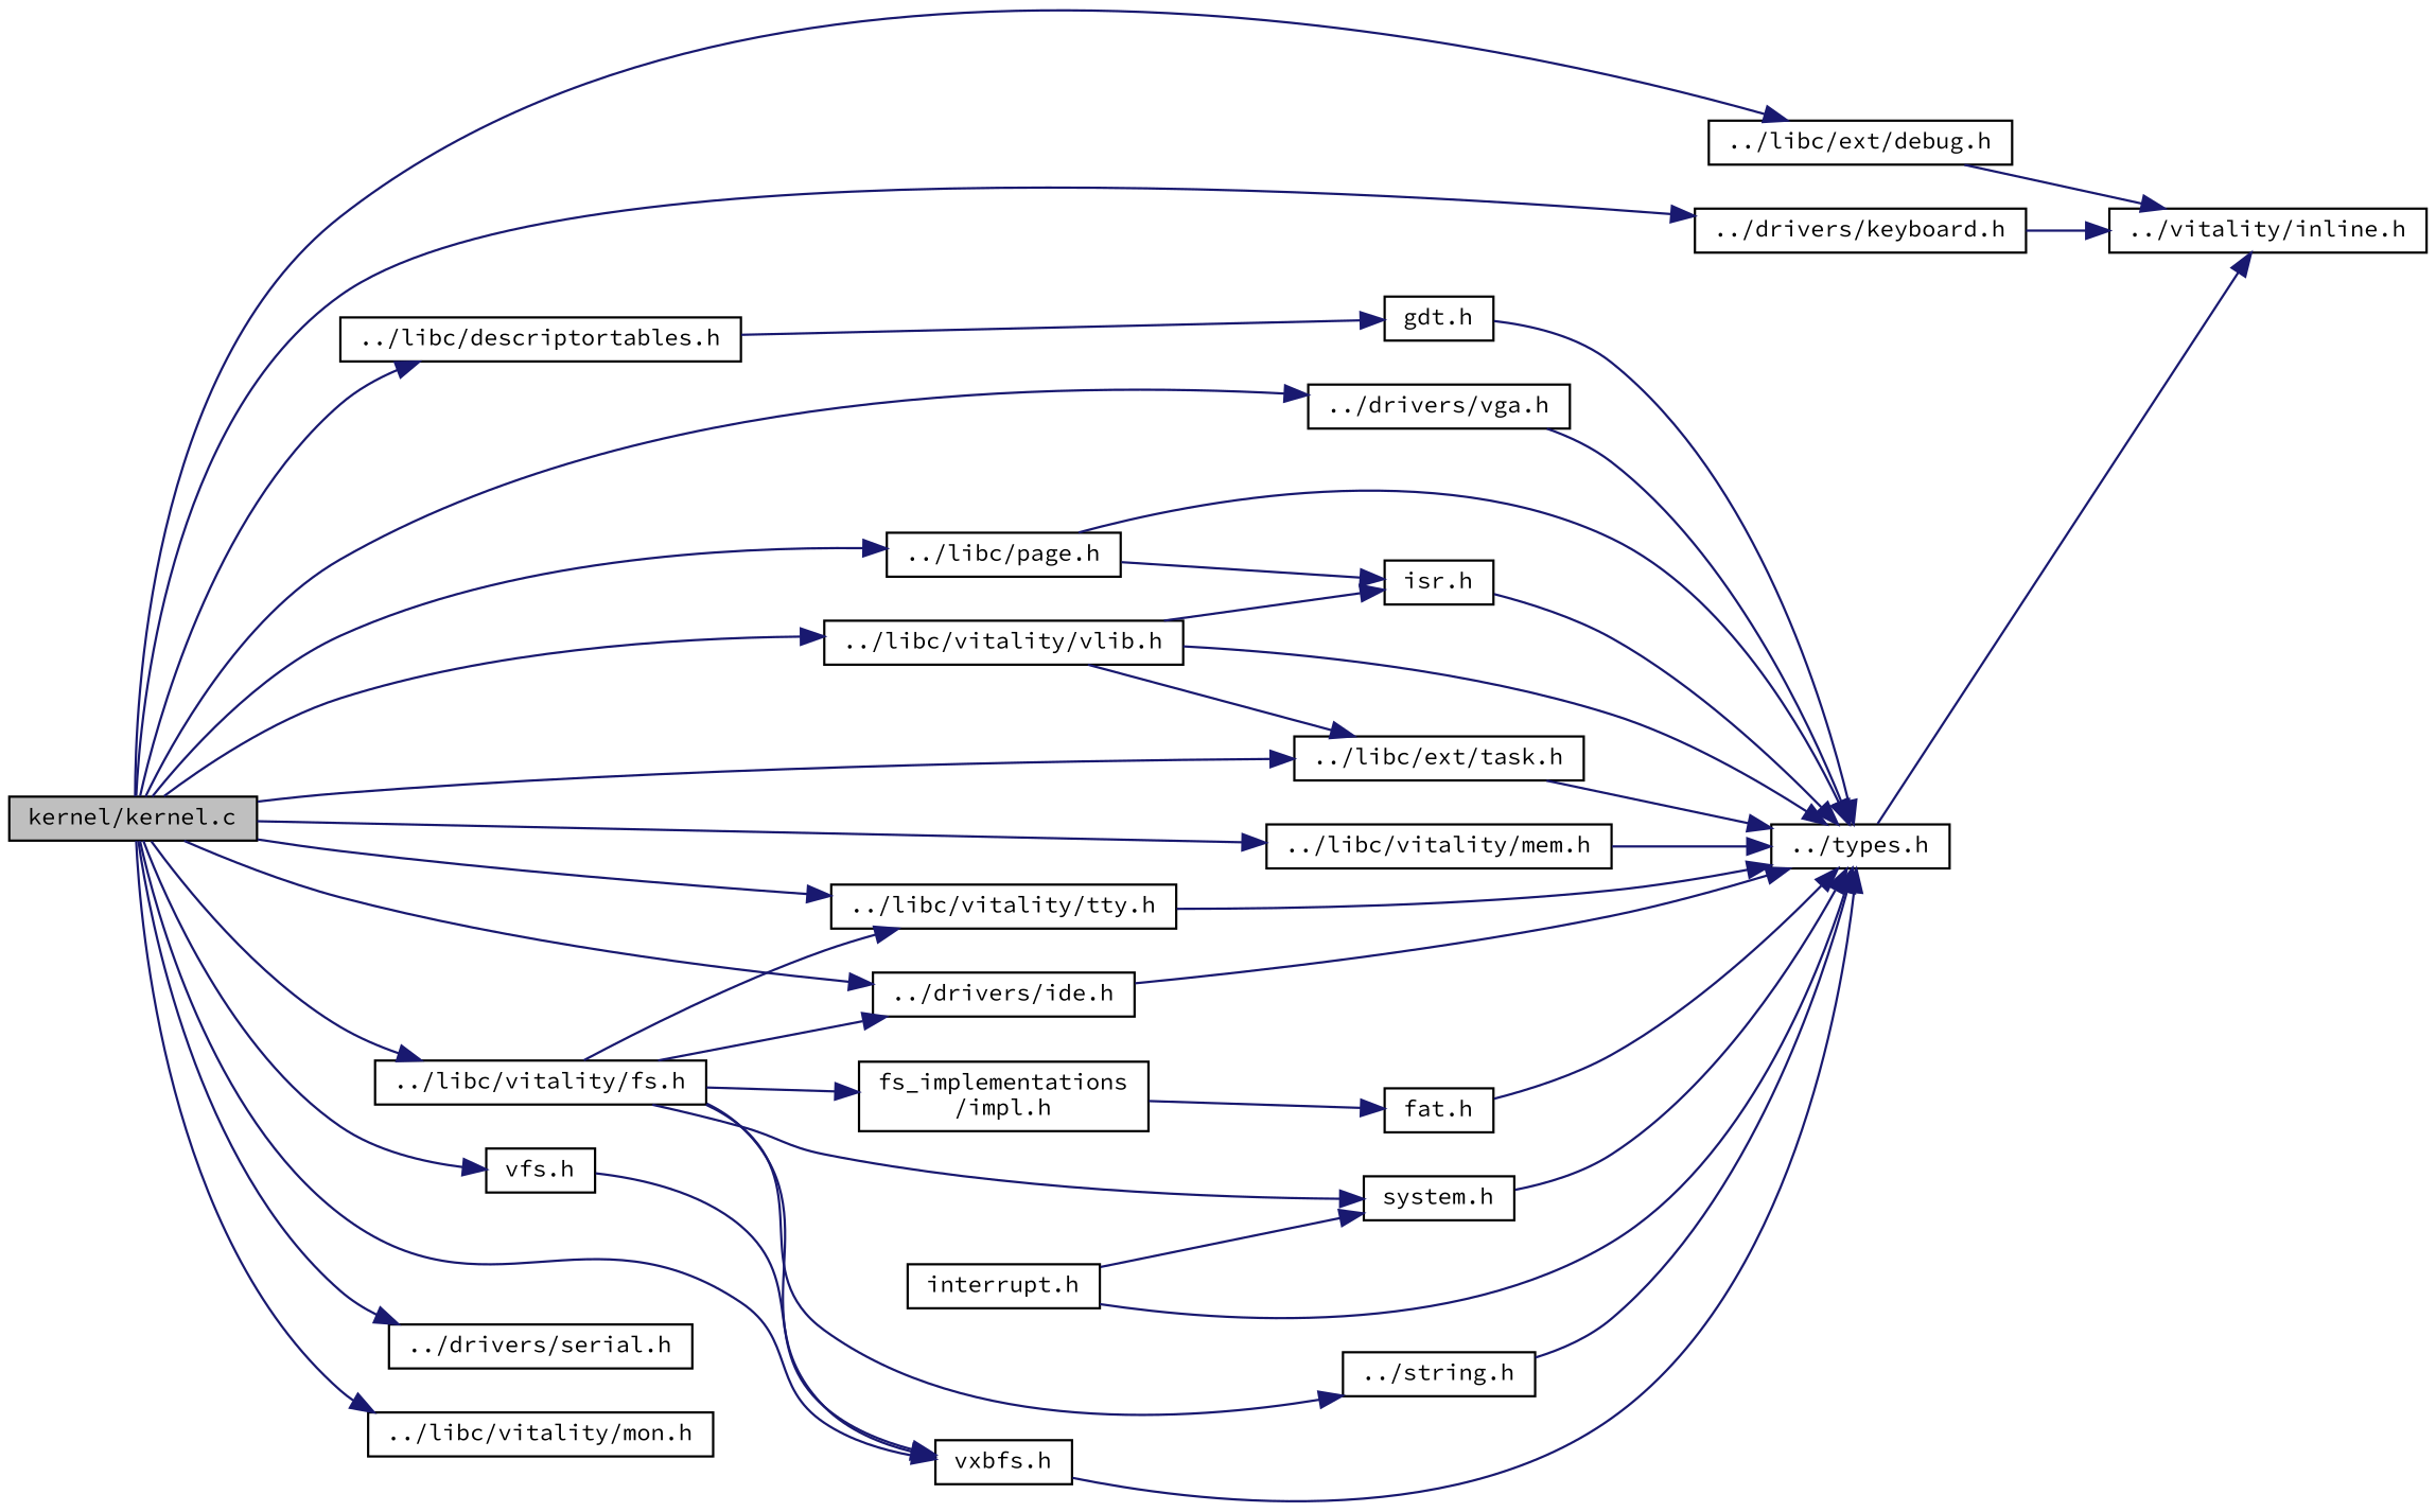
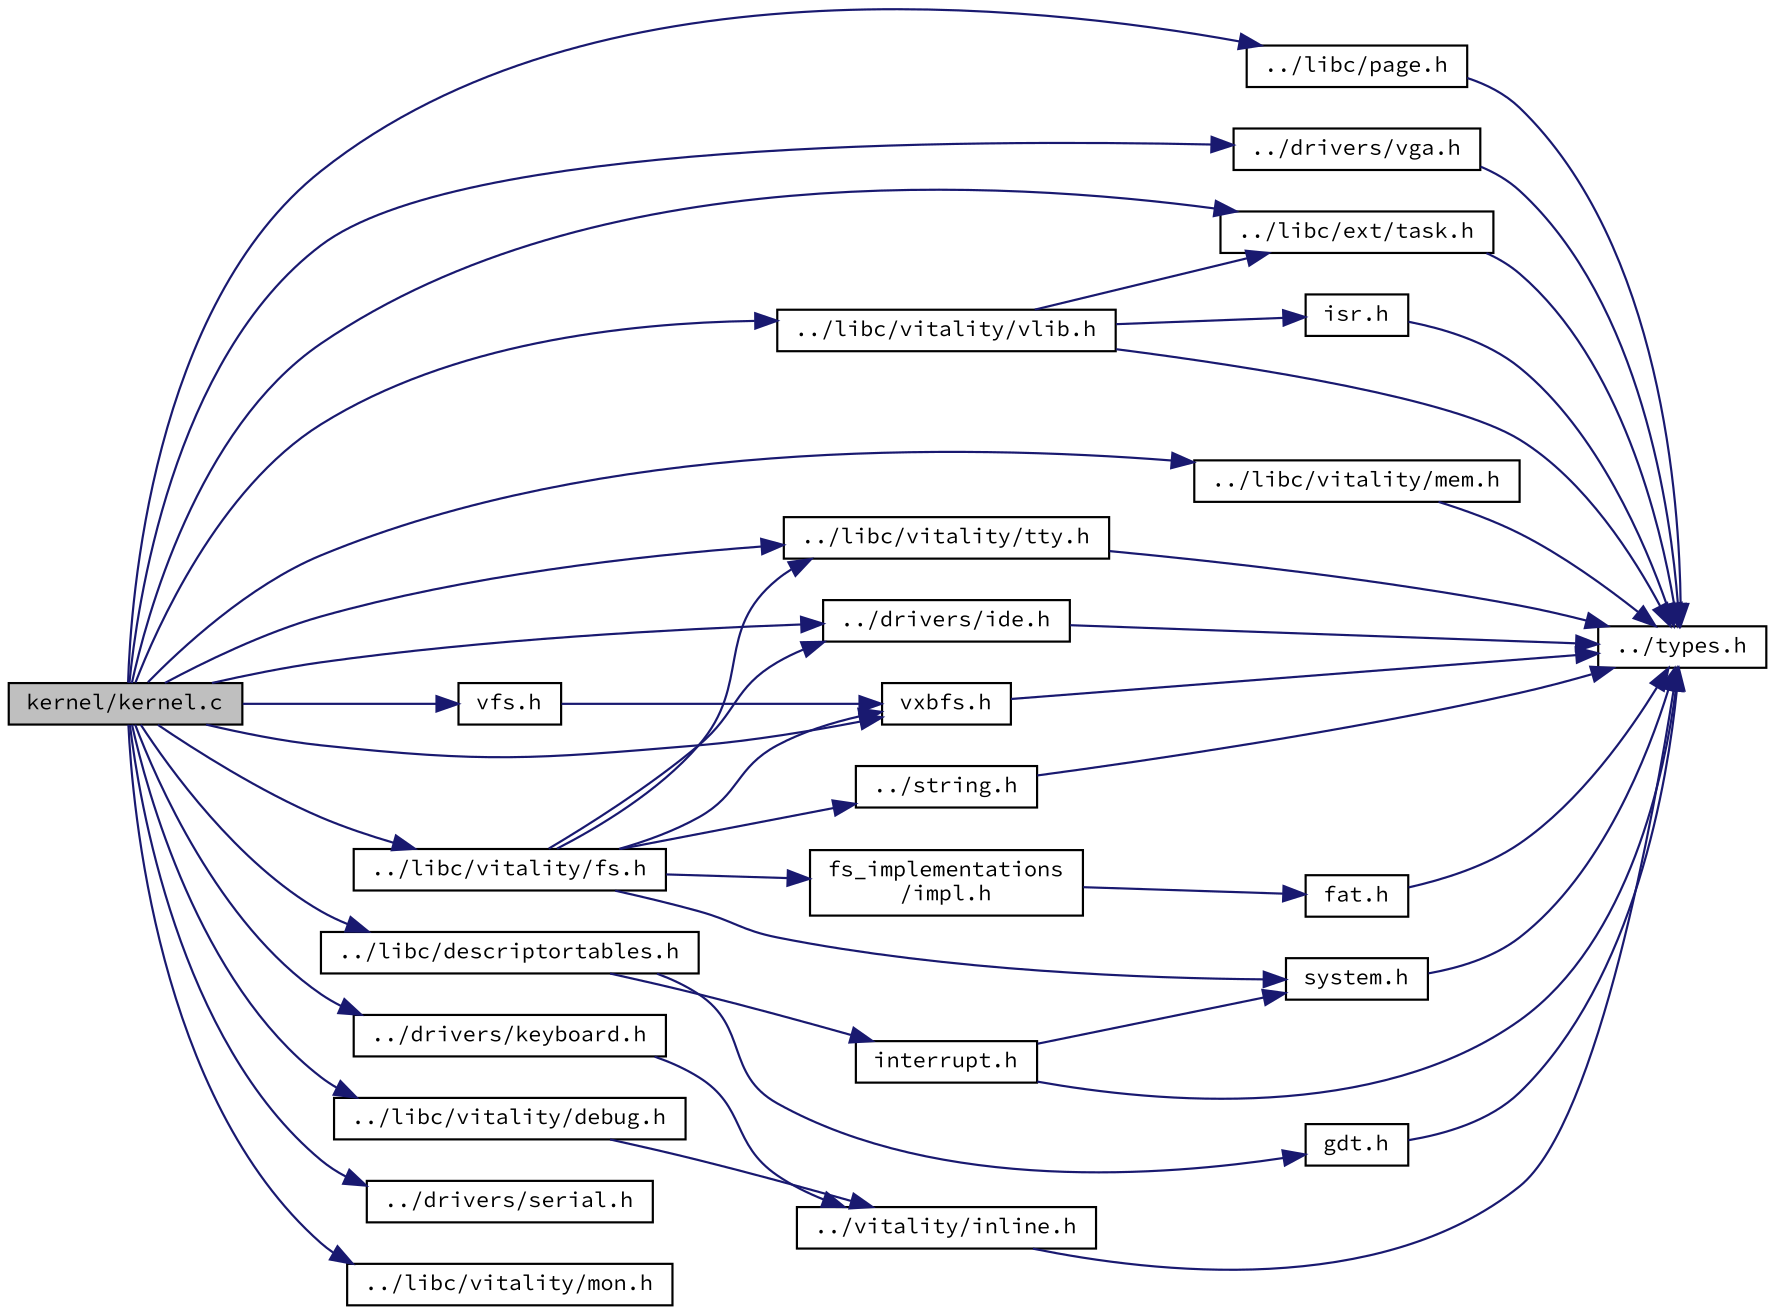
  digraph {
    fontname="Source Code Pro"
    rankdir=LR
    node [color=black fillcolor=white fontname="Source Code Pro" fontsize=10 shape=record style=filled]
    edge [color=midnightblue fontname="Source Code Pro" fontsize=10 labelfontname=Helvetica labelfontsize=10 style=solid]
    n1 [fillcolor=grey75 fontcolor=black height=0.2 label="kernel/kernel.c" width=0.4]
    n2 [height=0.2 label="../libc/vitality/tty.h" width=0.4]
    n3 [height=0.2 label="../libc/descriptortables.h" width=0.4]
    n4 [height=0.2 label="../libc/page.h" width=0.4]
-   n5 [height=0.2 label="../libc/ext/debug.h" width=0.4]
+   n5 [height=0.2 label="../libc/vitality/debug.h" width=0.4]
    n6 [height=0.2 label="../drivers/vga.h" width=0.4]
    n7 [height=0.2 label="../libc/ext/task.h" width=0.4]
    n8 [height=0.2 label="../libc/vitality/mem.h" width=0.4]
    n9 [height=0.2 label="../libc/vitality/vlib.h" width=0.4]
    n10 [height=0.2 label="../drivers/ide.h" width=0.4]
    n11 [height=0.2 label="../libc/vitality/fs.h" width=0.4]
    n12 [height=0.2 label="vxbfs.h" width=0.4]
    n13 [height=0.2 label="vfs.h" width=0.4]
    n14 [height=0.2 label="../drivers/keyboard.h" width=0.4]
    n15 [height=0.2 label="../drivers/serial.h" width=0.4]
    n16 [height=0.2 label="../libc/vitality/mon.h" width=0.4]
    n17 [height=0.2 label="../types.h" width=0.4]
    n18 [height=0.2 label="gdt.h" width=0.4]
    n19 [height=0.2 label="interrupt.h" width=0.4]
    n20 [height=0.2 label="isr.h" width=0.4]
    n21 [height=0.2 label="../vitality/inline.h" width=0.4]
    n22 [height=0.2 label="system.h" width=0.4]
    n23 [height=0.2 label="../string.h" width=0.4]
    n24 [height=0.2 label="fs_implementations\l/impl.h" width=0.4]
    n25 [height=0.2 label="fat.h" width=0.4]
    n1 -> n2
    n1 -> n3
    n1 -> n4
    n1 -> n5
    n1 -> n6
    n1 -> n7
    n1 -> n8
    n1 -> n9
    n1 -> n10
    n1 -> n11
    n1 -> n12
    n1 -> n13
    n1 -> n14
    n1 -> n15
    n1 -> n16
    n2 -> n17
    n3 -> n18
+   n3 -> n19
    n4 -> n17
-   n4 -> n20
    n5 -> n21
    n6 -> n17
    n7 -> n17
    n8 -> n17
    n9 -> n7
    n9 -> n17
    n9 -> n20
    n10 -> n17
    n11 -> n2
    n11 -> n10
    n11 -> n12
    n11 -> n22
    n11 -> n23
    n11 -> n24
    n12 -> n17
    n13 -> n12
    n14 -> n21
    n18 -> n17
    n19 -> n17
    n19 -> n22
    n20 -> n17
-   n17 -> n21
+   n21 -> n17
    n22 -> n17
    n23 -> n17
    n24 -> n25
    n25 -> n17
  }
